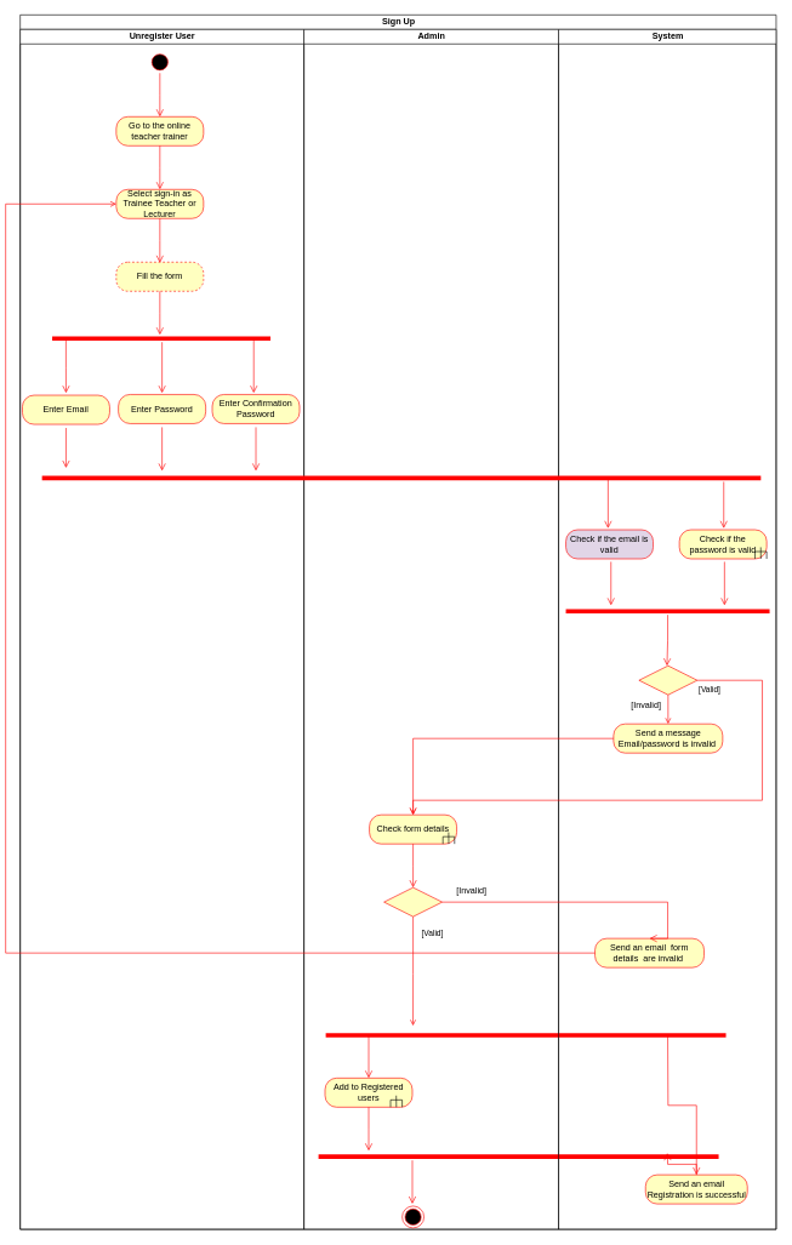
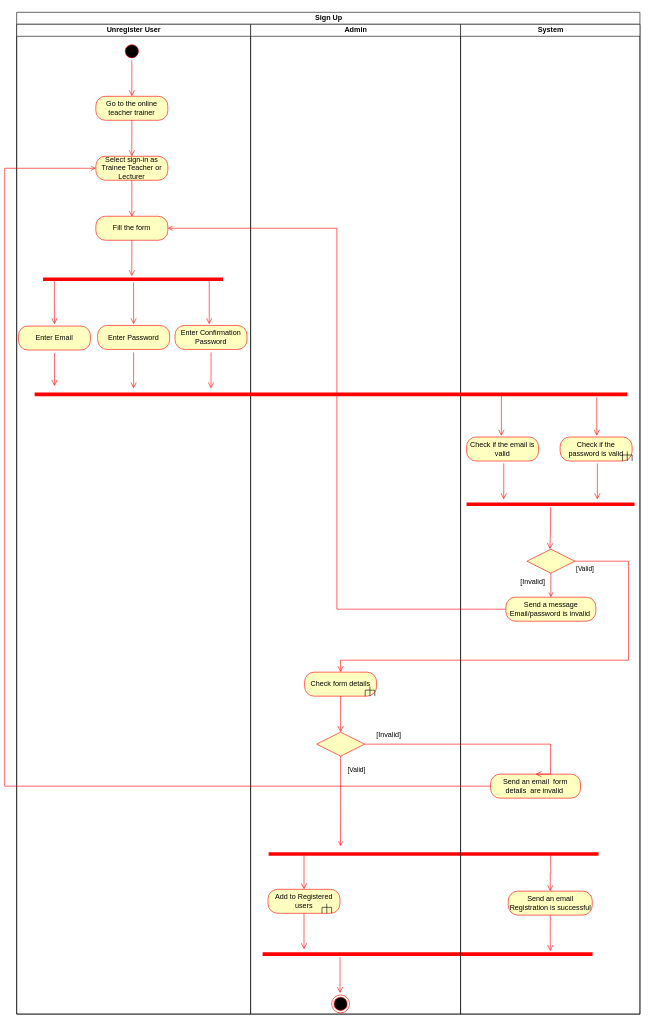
  <mxCell id="0" />
  <mxCell id="1" parent="0" />
  <mxCell id="2" value="Sign Up" style="swimlane;childLayout=stackLayout;resizeParent=1;resizeParentMax=0;startSize=20;html=1;" vertex="1" parent="1"><mxGeometry x="20" y="20" width="1039" height="1670" as="geometry" /></mxCell>
  <mxCell id="3" value="Unregister User" style="swimlane;startSize=20;html=1;" vertex="1" parent="2"><mxGeometry y="20" width="390" height="1650" as="geometry" /></mxCell>
  <mxCell id="4" value="" style="ellipse;html=1;shape=startState;fillColor=#000000;strokeColor=#ff0000;" vertex="1" parent="3"><mxGeometry x="177.0" y="30" width="30" height="30" as="geometry" /></mxCell>
  <mxCell id="5" value="" style="edgeStyle=orthogonalEdgeStyle;html=1;verticalAlign=bottom;endArrow=open;endSize=8;strokeColor=#ff0000;rounded=0;" edge="1" source="4" parent="3"><mxGeometry relative="1" as="geometry"><mxPoint x="192.0" y="120" as="targetPoint" /></mxGeometry></mxCell>
  <mxCell id="6" value="Go to the online teacher trainer" style="rounded=1;whiteSpace=wrap;html=1;arcSize=40;fontColor=#000000;fillColor=#ffffc0;strokeColor=#ff0000;" vertex="1" parent="3"><mxGeometry x="132.0" y="120" width="120" height="40" as="geometry" /></mxCell>
  <mxCell id="7" value="" style="edgeStyle=orthogonalEdgeStyle;html=1;verticalAlign=bottom;endArrow=open;endSize=8;strokeColor=#ff0000;rounded=0;" edge="1" parent="3" source="6"><mxGeometry relative="1" as="geometry"><mxPoint x="192.0" y="220" as="targetPoint" /></mxGeometry></mxCell>
  <mxCell id="8" value="Select sign-in as Trainee Teacher or Lecturer" style="rounded=1;whiteSpace=wrap;html=1;arcSize=40;fontColor=#000000;fillColor=#ffffc0;strokeColor=#ff0000;" vertex="1" parent="3"><mxGeometry x="132.0" y="220" width="120" height="40" as="geometry" /></mxCell>
  <mxCell id="9" value="" style="edgeStyle=orthogonalEdgeStyle;html=1;verticalAlign=bottom;endArrow=open;endSize=8;strokeColor=#ff0000;rounded=0;" edge="1" parent="3" source="8"><mxGeometry relative="1" as="geometry"><mxPoint x="192.0" y="321" as="targetPoint" /></mxGeometry></mxCell>
- <mxCell id="10" value="Fill the form" style="rounded=1;whiteSpace=wrap;html=1;arcSize=40;fontColor=#000000;fillColor=#ffffc0;strokeColor=#ff0000;dashed=1;" vertex="1" parent="3"><mxGeometry x="132.0" y="320" width="120" height="40" as="geometry" /></mxCell>
+ <mxCell id="10" value="Fill the form" style="rounded=1;whiteSpace=wrap;html=1;arcSize=40;fontColor=#000000;fillColor=#ffffc0;strokeColor=#ff0000;" vertex="1" parent="3"><mxGeometry x="132.0" y="320" width="120" height="40" as="geometry" /></mxCell>
  <mxCell id="11" value="" style="edgeStyle=orthogonalEdgeStyle;html=1;verticalAlign=bottom;endArrow=open;endSize=8;strokeColor=#ff0000;rounded=0;" edge="1" parent="3" source="10"><mxGeometry relative="1" as="geometry"><mxPoint x="192.0" y="420" as="targetPoint" /></mxGeometry></mxCell>
  <mxCell id="12" value="" style="shape=line;html=1;strokeWidth=6;strokeColor=#ff0000;" vertex="1" parent="3"><mxGeometry x="44.0" y="420" width="300" height="10" as="geometry" /></mxCell>
  <mxCell id="13" value="" style="edgeStyle=orthogonalEdgeStyle;html=1;verticalAlign=bottom;endArrow=open;endSize=8;strokeColor=#ff0000;rounded=0;" edge="1" parent="3"><mxGeometry relative="1" as="geometry"><mxPoint x="195.0" y="500" as="targetPoint" /><mxPoint x="195.0" y="430" as="sourcePoint" /><Array as="points"><mxPoint x="195.0" y="500" /></Array></mxGeometry></mxCell>
  <mxCell id="14" value="" style="edgeStyle=orthogonalEdgeStyle;html=1;verticalAlign=bottom;endArrow=open;endSize=8;strokeColor=#ff0000;rounded=0;exitX=0.063;exitY=0.6;exitDx=0;exitDy=0;exitPerimeter=0;" edge="1" parent="3" source="12"><mxGeometry relative="1" as="geometry"><mxPoint x="63.0" y="500" as="targetPoint" /><mxPoint x="63.0" y="432" as="sourcePoint" /></mxGeometry></mxCell>
  <mxCell id="15" value="" style="edgeStyle=orthogonalEdgeStyle;html=1;verticalAlign=bottom;endArrow=open;endSize=8;strokeColor=#ff0000;rounded=0;" edge="1" parent="3"><mxGeometry relative="1" as="geometry"><mxPoint x="321.0" y="500" as="targetPoint" /><mxPoint x="324.0" y="426" as="sourcePoint" /><Array as="points"><mxPoint x="321.0" y="426" /></Array></mxGeometry></mxCell>
  <mxCell id="16" value="Enter Email" style="rounded=1;whiteSpace=wrap;html=1;arcSize=40;fontColor=#000000;fillColor=#ffffc0;strokeColor=#ff0000;" vertex="1" parent="3"><mxGeometry x="3.0" y="503" width="120" height="40" as="geometry" /></mxCell>
  <mxCell id="17" value="Enter Password" style="rounded=1;whiteSpace=wrap;html=1;arcSize=40;fontColor=#000000;fillColor=#ffffc0;strokeColor=#ff0000;" vertex="1" parent="3"><mxGeometry x="135.0" y="502" width="120" height="40" as="geometry" /></mxCell>
  <mxCell id="18" value="Enter Confirmation&lt;br&gt;Password" style="rounded=1;whiteSpace=wrap;html=1;arcSize=40;fontColor=#000000;fillColor=#ffffc0;strokeColor=#ff0000;" vertex="1" parent="3"><mxGeometry x="264.0" y="502" width="120" height="40" as="geometry" /></mxCell>
  <mxCell id="19" value="Admin" style="swimlane;startSize=20;html=1;" vertex="1" parent="2"><mxGeometry x="390" y="20" width="350" height="1650" as="geometry" /></mxCell>
  <mxCell id="20" value="Check form details" style="rounded=1;whiteSpace=wrap;html=1;arcSize=40;fontColor=#000000;fillColor=#ffffc0;strokeColor=#ff0000;" vertex="1" parent="19"><mxGeometry x="90.0" y="1080" width="120" height="40" as="geometry" /></mxCell>
  <mxCell id="21" value="" style="edgeStyle=orthogonalEdgeStyle;html=1;verticalAlign=bottom;endArrow=open;endSize=8;strokeColor=#ff0000;rounded=0;" edge="1" parent="19" source="20"><mxGeometry relative="1" as="geometry"><mxPoint x="150.0" y="1180" as="targetPoint" /></mxGeometry></mxCell>
  <mxCell id="22" value="" style="strokeWidth=1;html=1;shape=mxgraph.flowchart.annotation_1;align=left;pointerEvents=1;direction=south;" vertex="1" parent="19"><mxGeometry x="191.0" y="1110" width="16" height="10" as="geometry" /></mxCell>
  <mxCell id="23" value="" style="endArrow=none;html=1;rounded=0;strokeWidth=1;entryX=-0.598;entryY=0.51;entryDx=0;entryDy=0;entryPerimeter=0;" edge="1" parent="19" target="22"><mxGeometry width="50" height="50" relative="1" as="geometry"><mxPoint x="199.0" y="1120" as="sourcePoint" /><mxPoint x="199.0" y="1100" as="targetPoint" /></mxGeometry></mxCell>
  <mxCell id="24" style="edgeStyle=orthogonalEdgeStyle;rounded=0;orthogonalLoop=1;jettySize=auto;html=1;entryX=0.218;entryY=-0.8;entryDx=0;entryDy=0;entryPerimeter=0;strokeColor=#FF0000;endArrow=open;endFill=0;" edge="1" parent="19" source="25" target="29"><mxGeometry relative="1" as="geometry" /></mxCell>
  <mxCell id="25" value="" style="rhombus;whiteSpace=wrap;html=1;fontColor=#000000;fillColor=#ffffc0;strokeColor=#ff0000;" vertex="1" parent="19"><mxGeometry x="110.0" y="1180" width="80" height="40" as="geometry" /></mxCell>
  <mxCell id="26" value="Add to Registered users" style="rounded=1;whiteSpace=wrap;html=1;arcSize=40;fontColor=#000000;fillColor=#ffffc0;strokeColor=#ff0000;" vertex="1" parent="19"><mxGeometry x="29.0" y="1442" width="120" height="40" as="geometry" /></mxCell>
  <mxCell id="27" value="" style="edgeStyle=orthogonalEdgeStyle;html=1;verticalAlign=bottom;endArrow=open;endSize=8;strokeColor=#ff0000;rounded=0;" edge="1" parent="19" source="26"><mxGeometry relative="1" as="geometry"><mxPoint x="89.0" y="1542" as="targetPoint" /></mxGeometry></mxCell>
  <mxCell id="28" value="" style="ellipse;html=1;shape=endState;fillColor=#000000;strokeColor=#ff0000;" vertex="1" parent="19"><mxGeometry x="135.0" y="1618" width="30" height="30" as="geometry" /></mxCell>
  <mxCell id="29" value="" style="shape=line;html=1;strokeWidth=6;strokeColor=#ff0000;" vertex="1" parent="19"><mxGeometry x="30" y="1378" width="550" height="10" as="geometry" /></mxCell>
  <mxCell id="30" value="" style="edgeStyle=orthogonalEdgeStyle;html=1;verticalAlign=bottom;endArrow=open;endSize=8;strokeColor=#ff0000;rounded=0;entryX=0.5;entryY=0;entryDx=0;entryDy=0;" edge="1" parent="19" target="26"><mxGeometry relative="1" as="geometry"><mxPoint x="87.0" y="1458" as="targetPoint" /><mxPoint x="89.0" y="1383" as="sourcePoint" /><Array as="points"><mxPoint x="89.0" y="1390" /><mxPoint x="89.0" y="1390" /></Array></mxGeometry></mxCell>
  <mxCell id="31" value="" style="shape=line;html=1;strokeWidth=6;strokeColor=#ff0000;" vertex="1" parent="19"><mxGeometry x="20" y="1545" width="550" height="10" as="geometry" /></mxCell>
  <mxCell id="32" value="" style="edgeStyle=orthogonalEdgeStyle;html=1;verticalAlign=bottom;endArrow=open;endSize=8;strokeColor=#ff0000;rounded=0;" edge="1" parent="19" source="31"><mxGeometry relative="1" as="geometry"><mxPoint x="149.0" y="1615" as="targetPoint" /><Array as="points"><mxPoint x="149.0" y="1605" /><mxPoint x="149.0" y="1605" /></Array></mxGeometry></mxCell>
  <mxCell id="33" value="" style="strokeWidth=1;html=1;shape=mxgraph.flowchart.annotation_1;align=left;pointerEvents=1;direction=south;" vertex="1" parent="19"><mxGeometry x="119.0" y="1472" width="16" height="10" as="geometry" /></mxCell>
  <mxCell id="34" value="" style="endArrow=none;html=1;rounded=0;strokeWidth=1;entryX=-0.598;entryY=0.51;entryDx=0;entryDy=0;entryPerimeter=0;" edge="1" parent="19" target="33"><mxGeometry width="50" height="50" relative="1" as="geometry"><mxPoint x="127.0" y="1482" as="sourcePoint" /><mxPoint x="127.0" y="1462" as="targetPoint" /></mxGeometry></mxCell>
  <mxCell id="35" value="[Invalid]" style="text;html=1;align=center;verticalAlign=middle;resizable=0;points=[];autosize=1;strokeColor=none;fillColor=none;" vertex="1" parent="19"><mxGeometry x="200.0" y="1170" width="60" height="30" as="geometry" /></mxCell>
  <mxCell id="36" value="System" style="swimlane;startSize=20;html=1;" vertex="1" parent="2"><mxGeometry x="740" y="20" width="299" height="1650" as="geometry" /></mxCell>
  <mxCell id="37" value="" style="shape=line;html=1;strokeWidth=6;strokeColor=#ff0000;" vertex="1" parent="36"><mxGeometry x="-710" y="612" width="988" height="10" as="geometry" /></mxCell>
  <mxCell id="38" value="" style="edgeStyle=orthogonalEdgeStyle;html=1;verticalAlign=bottom;endArrow=open;endSize=8;strokeColor=#ff0000;rounded=0;" edge="1" parent="36"><mxGeometry relative="1" as="geometry"><mxPoint x="227.0" y="686" as="targetPoint" /><mxPoint x="227.0" y="622" as="sourcePoint" /></mxGeometry></mxCell>
- <mxCell id="39" value="Check if the email is valid" style="rounded=1;whiteSpace=wrap;html=1;arcSize=40;fontColor=#000000;fillColor=#e1d5e7;strokeColor=#ff0000;" vertex="1" parent="36"><mxGeometry x="10.0" y="688" width="120" height="40" as="geometry" /></mxCell>
+ <mxCell id="39" value="Check if the email is valid" style="rounded=1;whiteSpace=wrap;html=1;arcSize=40;fontColor=#000000;fillColor=#ffffc0;strokeColor=#ff0000;" vertex="1" parent="36"><mxGeometry x="10.0" y="688" width="120" height="40" as="geometry" /></mxCell>
  <mxCell id="40" value="Check if the password is valid" style="rounded=1;whiteSpace=wrap;html=1;arcSize=40;fontColor=#000000;fillColor=#ffffc0;strokeColor=#ff0000;" vertex="1" parent="36"><mxGeometry x="166.0" y="688" width="120" height="40" as="geometry" /></mxCell>
  <mxCell id="41" value="" style="edgeStyle=orthogonalEdgeStyle;html=1;verticalAlign=bottom;endArrow=open;endSize=8;strokeColor=#ff0000;rounded=0;" edge="1" parent="36"><mxGeometry relative="1" as="geometry"><mxPoint x="68.0" y="686" as="targetPoint" /><mxPoint x="70.0" y="616" as="sourcePoint" /><Array as="points"><mxPoint x="68.0" y="616" /></Array></mxGeometry></mxCell>
  <mxCell id="42" value="" style="strokeWidth=1;html=1;shape=mxgraph.flowchart.annotation_1;align=left;pointerEvents=1;direction=south;" vertex="1" parent="36"><mxGeometry x="270.0" y="718" width="16" height="10" as="geometry" /></mxCell>
  <mxCell id="43" value="" style="endArrow=none;html=1;rounded=0;strokeWidth=1;entryX=-0.598;entryY=0.51;entryDx=0;entryDy=0;entryPerimeter=0;" edge="1" parent="36" target="42"><mxGeometry width="50" height="50" relative="1" as="geometry"><mxPoint x="278.0" y="728" as="sourcePoint" /><mxPoint x="278.0" y="708" as="targetPoint" /></mxGeometry></mxCell>
  <mxCell id="44" value="" style="edgeStyle=orthogonalEdgeStyle;rounded=0;orthogonalLoop=1;jettySize=auto;html=1;strokeColor=#FF0000;endArrow=open;endFill=0;" edge="1" parent="36" source="45" target="51"><mxGeometry relative="1" as="geometry" /></mxCell>
  <mxCell id="45" value="" style="rhombus;whiteSpace=wrap;html=1;fontColor=#000000;fillColor=#ffffc0;strokeColor=#ff0000;" vertex="1" parent="36"><mxGeometry x="110.5" y="875" width="80" height="40" as="geometry" /></mxCell>
  <mxCell id="46" value="" style="shape=line;html=1;strokeWidth=6;strokeColor=#ff0000;" vertex="1" parent="36"><mxGeometry x="10" y="795" width="280" height="10" as="geometry" /></mxCell>
  <mxCell id="47" value="" style="edgeStyle=orthogonalEdgeStyle;html=1;verticalAlign=bottom;endArrow=open;endSize=8;strokeColor=#ff0000;rounded=0;" edge="1" parent="36" source="46"><mxGeometry relative="1" as="geometry"><mxPoint x="149.0" y="875" as="targetPoint" /></mxGeometry></mxCell>
  <mxCell id="48" value="[Invalid]" style="text;html=1;align=center;verticalAlign=middle;resizable=0;points=[];autosize=1;strokeColor=none;fillColor=none;" vertex="1" parent="36"><mxGeometry x="90.0" y="915" width="60" height="30" as="geometry" /></mxCell>
- <mxCell id="49" value="Send an email Registration is successful" style="rounded=1;whiteSpace=wrap;html=1;arcSize=40;fontColor=#000000;fillColor=#ffffc0;strokeColor=#ff0000;" vertex="1" parent="36"><mxGeometry x="119.5" y="1575" width="140" height="40" as="geometry" /></mxCell>
+ <mxCell id="49" value="Send an email Registration is successful" style="rounded=1;whiteSpace=wrap;html=1;arcSize=40;fontColor=#000000;fillColor=#ffffc0;strokeColor=#ff0000;" vertex="1" parent="36"><mxGeometry x="79.5" y="1445" width="140" height="40" as="geometry" /></mxCell>
  <mxCell id="50" value="" style="edgeStyle=orthogonalEdgeStyle;html=1;verticalAlign=bottom;endArrow=open;endSize=8;strokeColor=#ff0000;rounded=0;" edge="1" parent="36" source="49"><mxGeometry relative="1" as="geometry"><mxPoint x="149.5" y="1545" as="targetPoint" /></mxGeometry></mxCell>
  <mxCell id="51" value="Send a message Email/password is invalid&amp;nbsp;" style="rounded=1;whiteSpace=wrap;html=1;arcSize=40;fontColor=#000000;fillColor=#ffffc0;strokeColor=#ff0000;" vertex="1" parent="36"><mxGeometry x="75.5" y="955" width="150" height="40" as="geometry" /></mxCell>
  <mxCell id="52" value="Send an email&amp;nbsp; form details&amp;nbsp; are invalid&amp;nbsp;" style="rounded=1;whiteSpace=wrap;html=1;arcSize=40;fontColor=#000000;fillColor=#ffffc0;strokeColor=#ff0000;" vertex="1" parent="36"><mxGeometry x="50" y="1250" width="150" height="40" as="geometry" /></mxCell>
- <mxCell id="53" style="edgeStyle=orthogonalEdgeStyle;rounded=0;orthogonalLoop=1;jettySize=auto;html=1;endArrow=open;endFill=0;fillColor=#e51400;strokeColor=#FF0000;exitX=0;exitY=0.5;exitDx=0;exitDy=0;" edge="1" parent="2" source="51" target="20"><mxGeometry relative="1" as="geometry"><mxPoint x="910.0" y="900" as="targetPoint" /></mxGeometry></mxCell>
+ <mxCell id="53" style="edgeStyle=orthogonalEdgeStyle;rounded=0;orthogonalLoop=1;jettySize=auto;html=1;endArrow=open;endFill=0;fillColor=#e51400;strokeColor=#FF0000;entryX=1;entryY=0.5;entryDx=0;entryDy=0;exitX=0;exitY=0.5;exitDx=0;exitDy=0;" edge="1" parent="2" source="51" target="10"><mxGeometry relative="1" as="geometry"><mxPoint x="910.0" y="900" as="targetPoint" /></mxGeometry></mxCell>
  <mxCell id="54" value="[Valid]" style="edgeStyle=orthogonalEdgeStyle;html=1;align=left;verticalAlign=top;endArrow=open;endSize=8;strokeColor=#ff0000;rounded=0;entryX=0.5;entryY=0;entryDx=0;entryDy=0;exitX=1;exitY=0.5;exitDx=0;exitDy=0;" edge="1" parent="2" source="45" target="20"><mxGeometry x="-1" relative="1" as="geometry"><mxPoint x="720.5" y="994" as="targetPoint" /><Array as="points"><mxPoint x="1020" y="915" /><mxPoint x="1020" y="1080" /><mxPoint x="540" y="1080" /></Array></mxGeometry></mxCell>
  <mxCell id="55" style="edgeStyle=orthogonalEdgeStyle;rounded=0;orthogonalLoop=1;jettySize=auto;html=1;entryX=0;entryY=0.5;entryDx=0;entryDy=0;strokeColor=#FF0000;endArrow=open;endFill=0;exitX=0;exitY=0.5;exitDx=0;exitDy=0;" edge="1" parent="2" source="52" target="8"><mxGeometry relative="1" as="geometry"><Array as="points"><mxPoint x="-20" y="1290" /><mxPoint x="-20" y="260" /></Array></mxGeometry></mxCell>
  <mxCell id="56" value="" style="edgeStyle=orthogonalEdgeStyle;html=1;verticalAlign=bottom;endArrow=open;endSize=8;strokeColor=#ff0000;rounded=0;entryX=0.5;entryY=0;entryDx=0;entryDy=0;" edge="1" parent="2" target="49"><mxGeometry relative="1" as="geometry"><mxPoint x="747.5" y="1481" as="targetPoint" /><mxPoint x="890.0" y="1403" as="sourcePoint" /><Array as="points" /></mxGeometry></mxCell>
  <mxCell id="57" value="[Valid]" style="edgeStyle=orthogonalEdgeStyle;html=1;align=left;verticalAlign=top;endArrow=open;endSize=8;strokeColor=#ff0000;rounded=0;exitX=1;exitY=0.5;exitDx=0;exitDy=0;entryX=0.5;entryY=0;entryDx=0;entryDy=0;" edge="1" parent="2" source="25" target="52"><mxGeometry x="-1" y="-42" relative="1" as="geometry"><mxPoint x="540.0" y="1300" as="targetPoint" /><Array as="points"><mxPoint x="890" y="1220" /></Array><mxPoint x="-30" y="-12" as="offset" /></mxGeometry></mxCell>
  <mxCell id="58" value="" style="edgeStyle=orthogonalEdgeStyle;html=1;verticalAlign=bottom;endArrow=open;endSize=8;strokeColor=#ff0000;rounded=0;" edge="1" parent="1"><mxGeometry relative="1" as="geometry"><mxPoint x="83" y="643" as="targetPoint" /><mxPoint x="83" y="588" as="sourcePoint" /></mxGeometry></mxCell>
  <mxCell id="59" value="" style="edgeStyle=orthogonalEdgeStyle;html=1;verticalAlign=bottom;endArrow=open;endSize=8;strokeColor=#ff0000;rounded=0;" edge="1" parent="1"><mxGeometry relative="1" as="geometry"><mxPoint x="215" y="647" as="targetPoint" /><mxPoint x="215" y="587" as="sourcePoint" /></mxGeometry></mxCell>
  <mxCell id="60" value="" style="edgeStyle=orthogonalEdgeStyle;html=1;verticalAlign=bottom;endArrow=open;endSize=8;strokeColor=#ff0000;rounded=0;" edge="1" parent="1"><mxGeometry relative="1" as="geometry"><mxPoint x="344" y="647" as="targetPoint" /><mxPoint x="344" y="587" as="sourcePoint" /></mxGeometry></mxCell>
  <mxCell id="61" value="" style="edgeStyle=orthogonalEdgeStyle;html=1;verticalAlign=bottom;endArrow=open;endSize=8;strokeColor=#ff0000;rounded=0;" edge="1" parent="1"><mxGeometry relative="1" as="geometry"><mxPoint x="832" y="832" as="targetPoint" /><mxPoint x="832" y="772" as="sourcePoint" /></mxGeometry></mxCell>
  <mxCell id="62" value="" style="edgeStyle=orthogonalEdgeStyle;html=1;verticalAlign=bottom;endArrow=open;endSize=8;strokeColor=#ff0000;rounded=0;" edge="1" parent="1"><mxGeometry relative="1" as="geometry"><mxPoint x="988" y="832" as="targetPoint" /><mxPoint x="988" y="772" as="sourcePoint" /></mxGeometry></mxCell>
